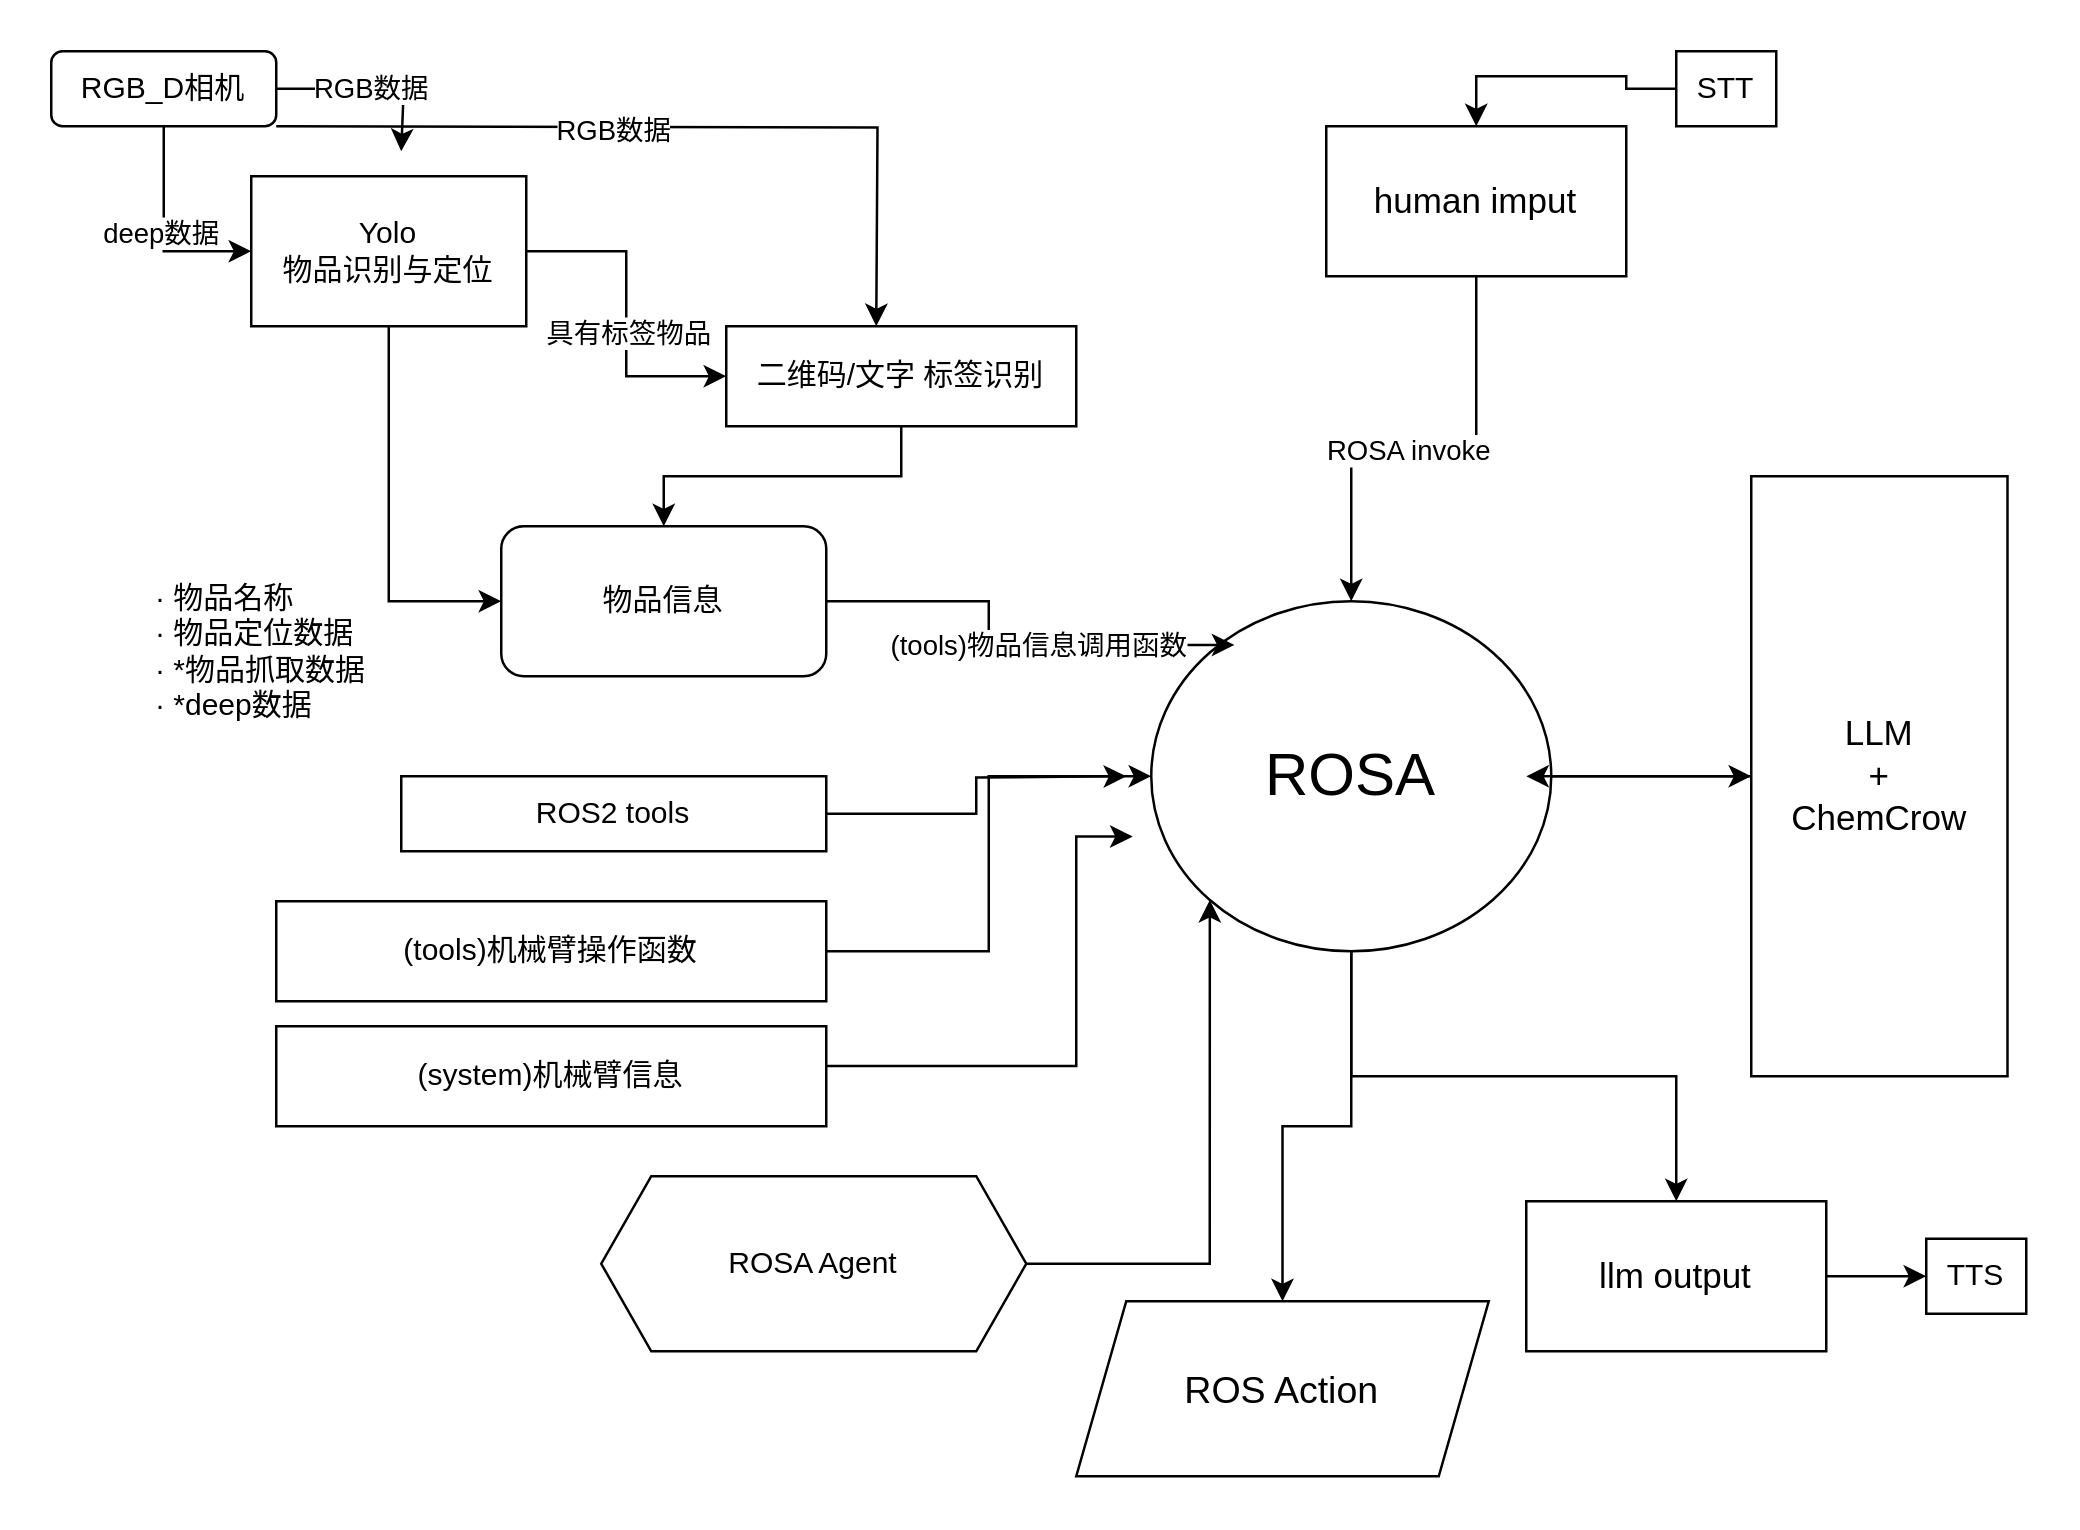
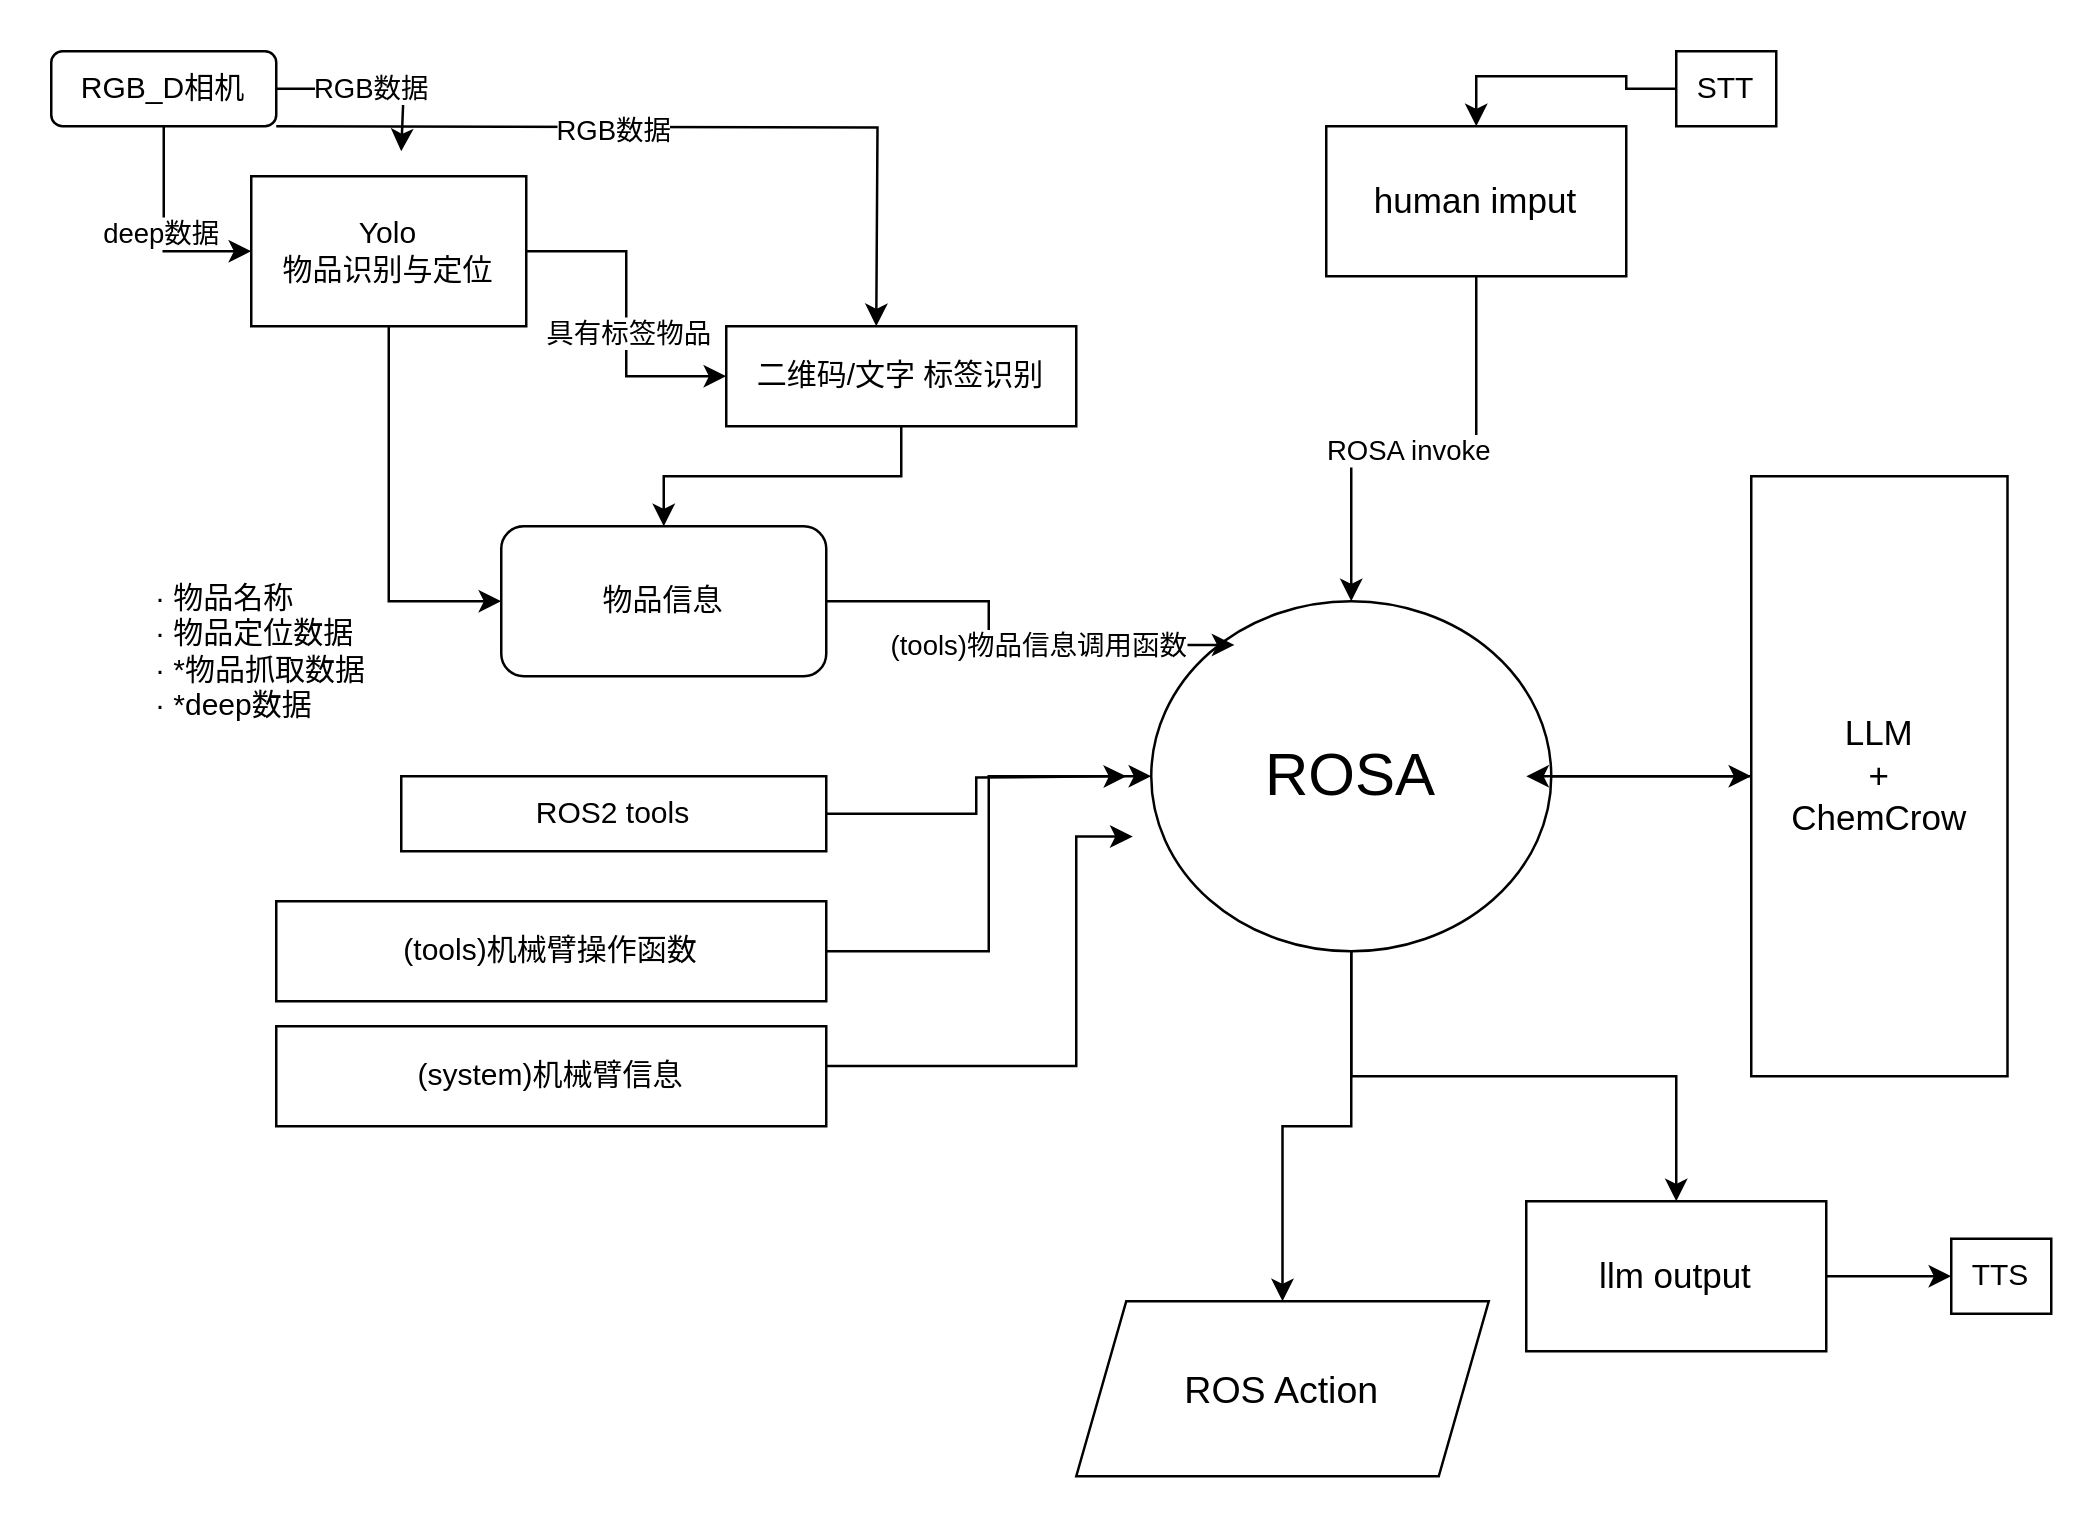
  <mxCell id="0" />
  <mxCell id="1" parent="0" />
  <mxCell id="2" style="edgeStyle=orthogonalEdgeStyle;rounded=0;orthogonalLoop=1;jettySize=auto;html=1;" edge="1" parent="1" source="5" target="20"><mxGeometry relative="1" as="geometry"><mxPoint x="505" y="500" as="targetPoint" /></mxGeometry></mxCell>
  <mxCell id="3" value="" style="edgeStyle=orthogonalEdgeStyle;rounded=0;orthogonalLoop=1;jettySize=auto;html=1;" edge="1" parent="1" source="5" target="27"><mxGeometry relative="1" as="geometry" /></mxCell>
  <mxCell id="4" style="edgeStyle=orthogonalEdgeStyle;rounded=0;orthogonalLoop=1;jettySize=auto;html=1;" edge="1" parent="1" source="5" target="29"><mxGeometry relative="1" as="geometry"><mxPoint x="560" y="420" as="targetPoint" /></mxGeometry></mxCell>
  <mxCell id="5" value="&lt;font style=&quot;font-size: 24px;&quot;&gt;ROSA&lt;/font&gt;" style="ellipse;whiteSpace=wrap;html=1;" vertex="1" parent="1"><mxGeometry x="460" y="240" width="160" height="140" as="geometry" /></mxCell>
  <mxCell id="6" value="物品信息" style="rounded=1;whiteSpace=wrap;html=1;" vertex="1" parent="1"><mxGeometry x="200" y="210" width="130" height="60" as="geometry" /></mxCell>
  <mxCell id="7" style="edgeStyle=orthogonalEdgeStyle;rounded=0;orthogonalLoop=1;jettySize=auto;html=1;entryX=0;entryY=0.5;entryDx=0;entryDy=0;" edge="1" parent="1" source="10" target="12"><mxGeometry relative="1" as="geometry" /></mxCell>
  <mxCell id="8" value="具有标签物品" style="edgeLabel;html=1;align=center;verticalAlign=middle;resizable=0;points=[];" vertex="1" connectable="0" parent="7"><mxGeometry x="0.103" relative="1" as="geometry"><mxPoint as="offset" /></mxGeometry></mxCell>
  <mxCell id="9" style="edgeStyle=orthogonalEdgeStyle;rounded=0;orthogonalLoop=1;jettySize=auto;html=1;entryX=0;entryY=0.5;entryDx=0;entryDy=0;" edge="1" parent="1" source="10" target="6"><mxGeometry relative="1" as="geometry"><mxPoint x="150" y="230" as="targetPoint" /></mxGeometry></mxCell>
  <mxCell id="10" value="Yolo&lt;br&gt;物品识别与定位" style="rounded=0;whiteSpace=wrap;html=1;" vertex="1" parent="1"><mxGeometry x="100" y="70" width="110" height="60" as="geometry" /></mxCell>
  <mxCell id="11" style="edgeStyle=orthogonalEdgeStyle;rounded=0;orthogonalLoop=1;jettySize=auto;html=1;entryX=0.5;entryY=0;entryDx=0;entryDy=0;" edge="1" parent="1" source="12" target="6"><mxGeometry relative="1" as="geometry" /></mxCell>
  <mxCell id="12" value="二维码/文字 标签识别" style="rounded=0;whiteSpace=wrap;html=1;" vertex="1" parent="1"><mxGeometry x="290" y="130" width="140" height="40" as="geometry" /></mxCell>
  <mxCell id="13" value="&lt;h1 style=&quot;margin-top: 0px;&quot;&gt;&lt;br&gt;&lt;/h1&gt;&lt;div&gt;· 物品名称&lt;/div&gt;&lt;div&gt;· 物品定位数据&lt;/div&gt;&lt;div&gt;· *物品抓取数据&lt;/div&gt;&lt;div&gt;· *deep数据&lt;/div&gt;" style="text;html=1;whiteSpace=wrap;overflow=hidden;rounded=0;" vertex="1" parent="1"><mxGeometry x="60" y="180" width="150" height="120" as="geometry" /></mxCell>
  <mxCell id="14" style="edgeStyle=orthogonalEdgeStyle;rounded=0;orthogonalLoop=1;jettySize=auto;html=1;entryX=0.208;entryY=0.125;entryDx=0;entryDy=0;entryPerimeter=0;" edge="1" parent="1" source="6" target="5"><mxGeometry relative="1" as="geometry" /></mxCell>
  <mxCell id="15" value="(tools)物品信息调用函数" style="edgeLabel;html=1;align=center;verticalAlign=middle;resizable=0;points=[];" vertex="1" connectable="0" parent="14"><mxGeometry x="0.128" relative="1" as="geometry"><mxPoint as="offset" /></mxGeometry></mxCell>
  <mxCell id="16" style="edgeStyle=orthogonalEdgeStyle;rounded=0;orthogonalLoop=1;jettySize=auto;html=1;entryX=0;entryY=0.5;entryDx=0;entryDy=0;" edge="1" parent="1" source="17" target="5"><mxGeometry relative="1" as="geometry" /></mxCell>
  <mxCell id="17" value="(tools)机械臂操作函数" style="rounded=0;whiteSpace=wrap;html=1;" vertex="1" parent="1"><mxGeometry x="110" y="360" width="220" height="40" as="geometry" /></mxCell>
  <mxCell id="18" style="edgeStyle=orthogonalEdgeStyle;rounded=0;orthogonalLoop=1;jettySize=auto;html=1;entryX=0;entryY=1;entryDx=0;entryDy=0;" edge="1" parent="1"><mxGeometry relative="1" as="geometry"><mxPoint x="320" y="425.86" as="sourcePoint" /><mxPoint x="452.574" y="334.144" as="targetPoint" /><Array as="points"><mxPoint x="430" y="425.86" /><mxPoint x="430" y="333.86" /></Array></mxGeometry></mxCell>
  <mxCell id="19" value="(system)机械臂信息" style="rounded=0;whiteSpace=wrap;html=1;" vertex="1" parent="1"><mxGeometry x="110" y="410" width="220" height="40" as="geometry" /></mxCell>
  <mxCell id="20" value="&lt;font style=&quot;font-size: 15px;&quot;&gt;ROS Action&lt;/font&gt;" style="shape=parallelogram;perimeter=parallelogramPerimeter;whiteSpace=wrap;html=1;fixedSize=1;" vertex="1" parent="1"><mxGeometry x="430" y="520" width="165" height="70" as="geometry" /></mxCell>
- <mxCell id="21" style="edgeStyle=orthogonalEdgeStyle;rounded=0;orthogonalLoop=1;jettySize=auto;html=1;entryX=0;entryY=1;entryDx=0;entryDy=0;" edge="1" parent="1" source="22" target="5"><mxGeometry relative="1" as="geometry" /></mxCell>
- <mxCell id="22" value="ROSA Agent" style="shape=hexagon;perimeter=hexagonPerimeter2;whiteSpace=wrap;html=1;fixedSize=1;" vertex="1" parent="1"><mxGeometry x="240" y="470" width="170" height="70" as="geometry" /></mxCell>
  <mxCell id="23" style="edgeStyle=orthogonalEdgeStyle;rounded=0;orthogonalLoop=1;jettySize=auto;html=1;" edge="1" parent="1" source="25" target="5"><mxGeometry relative="1" as="geometry" /></mxCell>
  <mxCell id="24" value="ROSA invoke" style="edgeLabel;html=1;align=center;verticalAlign=middle;resizable=0;points=[];" vertex="1" connectable="0" parent="23"><mxGeometry x="0.03" y="4" relative="1" as="geometry"><mxPoint as="offset" /></mxGeometry></mxCell>
  <mxCell id="25" value="&lt;font style=&quot;font-size: 14px;&quot;&gt;human imput&lt;/font&gt;" style="rounded=0;whiteSpace=wrap;html=1;" vertex="1" parent="1"><mxGeometry x="530" y="50" width="120" height="60" as="geometry" /></mxCell>
  <mxCell id="26" style="edgeStyle=orthogonalEdgeStyle;rounded=0;orthogonalLoop=1;jettySize=auto;html=1;" edge="1" parent="1" source="27"><mxGeometry relative="1" as="geometry"><mxPoint x="610" y="310" as="targetPoint" /></mxGeometry></mxCell>
  <mxCell id="27" value="&lt;font style=&quot;font-size: 14px;&quot;&gt;LLM&lt;/font&gt;&lt;div style=&quot;font-size: 14px;&quot;&gt;&lt;font style=&quot;font-size: 14px;&quot;&gt;+&lt;/font&gt;&lt;div style=&quot;&quot;&gt;&lt;span style=&quot;background-color: initial;&quot;&gt;&lt;font style=&quot;font-size: 14px;&quot;&gt;ChemCrow&lt;/font&gt;&lt;/span&gt;&lt;/div&gt;&lt;/div&gt;" style="whiteSpace=wrap;html=1;" vertex="1" parent="1"><mxGeometry x="700" y="190" width="102.5" height="240" as="geometry" /></mxCell>
  <mxCell id="28" style="edgeStyle=orthogonalEdgeStyle;rounded=0;orthogonalLoop=1;jettySize=auto;html=1;entryX=0;entryY=0.5;entryDx=0;entryDy=0;" edge="1" parent="1" source="29" target="41"><mxGeometry relative="1" as="geometry" /></mxCell>
  <mxCell id="29" value="&lt;font style=&quot;font-size: 14px;&quot;&gt;llm output&lt;/font&gt;" style="rounded=0;whiteSpace=wrap;html=1;" vertex="1" parent="1"><mxGeometry x="610" y="480" width="120" height="60" as="geometry" /></mxCell>
  <mxCell id="30" style="edgeStyle=orthogonalEdgeStyle;rounded=0;orthogonalLoop=1;jettySize=auto;html=1;" edge="1" parent="1" source="31"><mxGeometry relative="1" as="geometry"><mxPoint x="450" y="310" as="targetPoint" /></mxGeometry></mxCell>
  <mxCell id="31" value="ROS2 tools" style="rounded=0;whiteSpace=wrap;html=1;" vertex="1" parent="1"><mxGeometry x="160" y="310" width="170" height="30" as="geometry" /></mxCell>
  <mxCell id="32" style="edgeStyle=orthogonalEdgeStyle;rounded=0;orthogonalLoop=1;jettySize=auto;html=1;exitX=0.5;exitY=1;exitDx=0;exitDy=0;" edge="1" parent="1" source="31" target="31"><mxGeometry relative="1" as="geometry" /></mxCell>
  <mxCell id="33" value="RGB数据" style="edgeStyle=orthogonalEdgeStyle;rounded=0;orthogonalLoop=1;jettySize=auto;html=1;" edge="1" parent="1" source="38"><mxGeometry relative="1" as="geometry"><mxPoint x="160" y="60" as="targetPoint" /><Array as="points"><mxPoint x="161" y="35" /></Array></mxGeometry></mxCell>
  <mxCell id="34" style="edgeStyle=orthogonalEdgeStyle;rounded=0;orthogonalLoop=1;jettySize=auto;html=1;" edge="1" parent="1"><mxGeometry relative="1" as="geometry"><mxPoint x="110" y="50" as="sourcePoint" /><mxPoint x="350" y="130" as="targetPoint" /></mxGeometry></mxCell>
  <mxCell id="35" value="RGB数据" style="edgeLabel;html=1;align=center;verticalAlign=middle;resizable=0;points=[];" vertex="1" connectable="0" parent="34"><mxGeometry x="-0.158" y="-1" relative="1" as="geometry"><mxPoint as="offset" /></mxGeometry></mxCell>
  <mxCell id="36" style="edgeStyle=orthogonalEdgeStyle;rounded=0;orthogonalLoop=1;jettySize=auto;html=1;entryX=0;entryY=0.5;entryDx=0;entryDy=0;" edge="1" parent="1" source="38" target="10"><mxGeometry relative="1" as="geometry" /></mxCell>
  <mxCell id="37" value="deep数据" style="edgeLabel;html=1;align=center;verticalAlign=middle;resizable=0;points=[];" vertex="1" connectable="0" parent="36"><mxGeometry x="-0.013" y="-2" relative="1" as="geometry"><mxPoint as="offset" /></mxGeometry></mxCell>
  <mxCell id="38" value="RGB_D相机" style="rounded=1;whiteSpace=wrap;html=1;" vertex="1" parent="1"><mxGeometry width="90" height="30" as="geometry" x="20" y="20" /></mxCell>
  <mxCell id="39" style="edgeStyle=orthogonalEdgeStyle;rounded=0;orthogonalLoop=1;jettySize=auto;html=1;entryX=0.5;entryY=0;entryDx=0;entryDy=0;" edge="1" parent="1" source="40" target="25"><mxGeometry relative="1" as="geometry" /></mxCell>
  <mxCell id="40" value="&lt;font style=&quot;font-size: 12px;&quot;&gt;STT&lt;/font&gt;" style="rounded=0;whiteSpace=wrap;html=1;" vertex="1" parent="1"><mxGeometry x="670" width="40" height="30" as="geometry" y="20" /></mxCell>
- <mxCell id="41" value="TTS" style="rounded=0;whiteSpace=wrap;html=1;" vertex="1" parent="1"><mxGeometry x="770" y="495" width="40" height="30" as="geometry" /></mxCell>
+ <mxCell id="41" value="TTS" style="rounded=0;whiteSpace=wrap;html=1;" vertex="1" parent="1"><mxGeometry x="780" y="495" width="40" height="30" as="geometry" /></mxCell>
